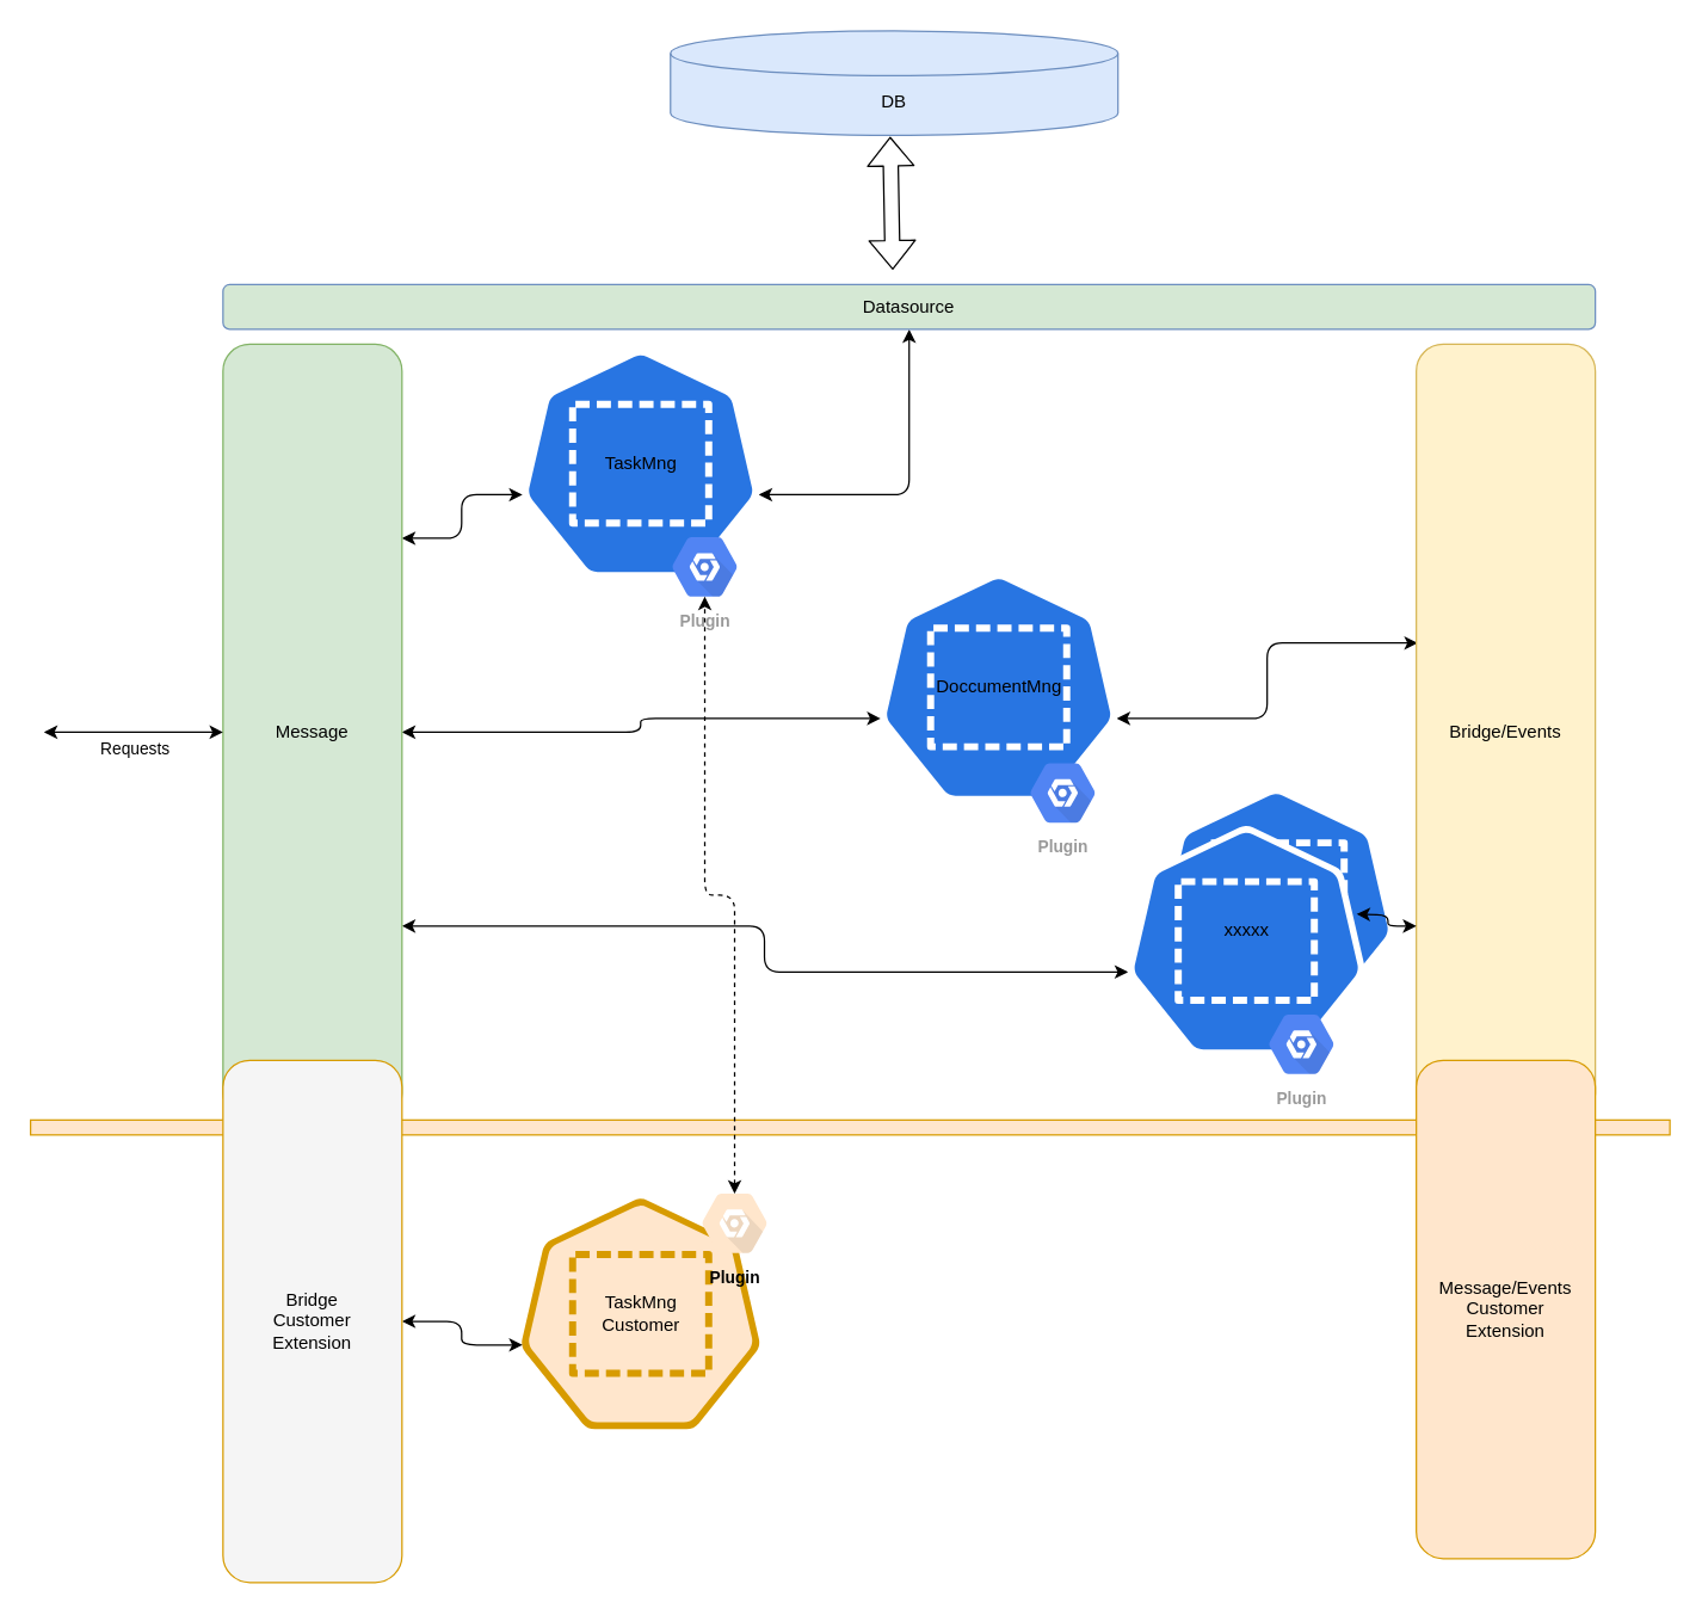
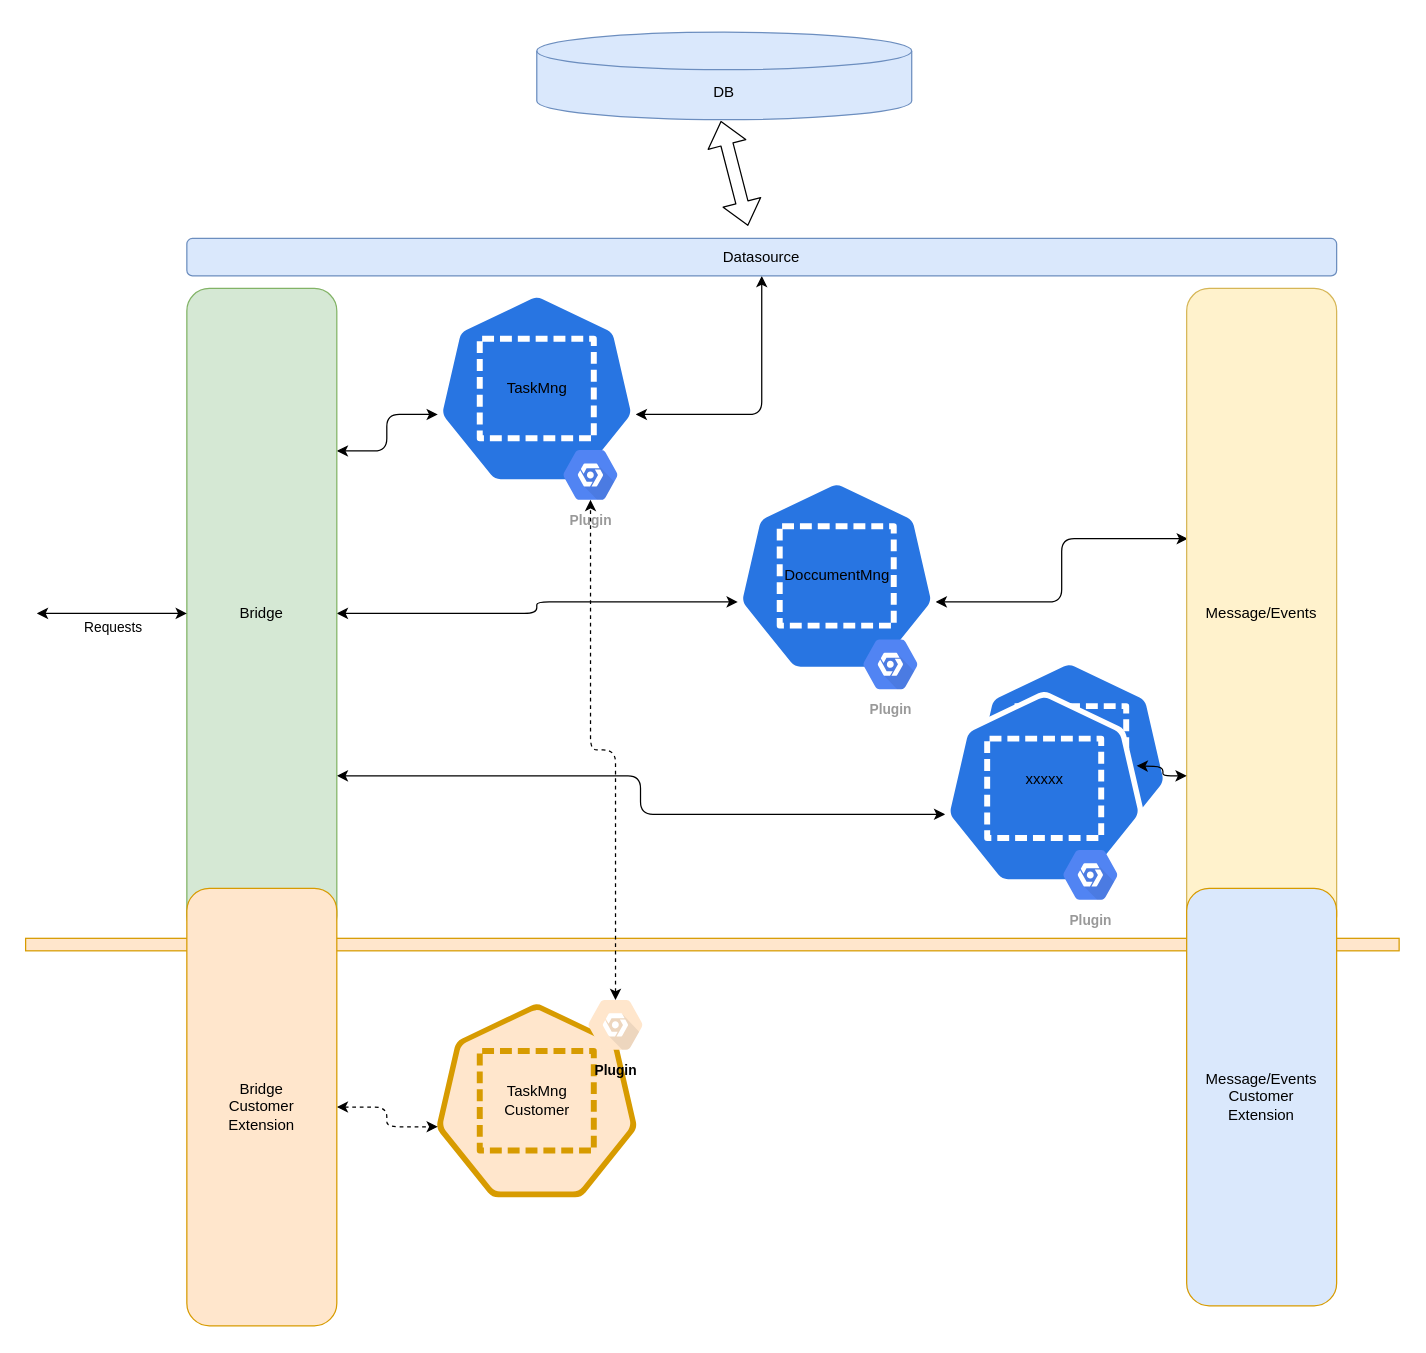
  <mxCell id="0" />
  <mxCell id="1" parent="0" />
  <mxCell id="2" value="&lt;div&gt;xxxxx&lt;/div&gt;&lt;div&gt;&lt;br&gt;&lt;/div&gt;" style="sketch=0;html=1;dashed=0;whitespace=wrap;fillColor=#2875E2;strokeColor=#ffffff;points=[[0.005,0.63,0],[0.1,0.2,0],[0.9,0.2,0],[0.5,0,0],[0.995,0.63,0],[0.72,0.99,0],[0.5,1,0],[0.28,0.99,0]];shape=mxgraph.kubernetes.icon;prIcon=ns" vertex="1" parent="1"><mxGeometry x="775" y="524" width="160" height="160" as="geometry" /></mxCell>
  <mxCell id="3" style="edgeStyle=orthogonalEdgeStyle;rounded=1;orthogonalLoop=1;jettySize=auto;html=1;exitX=0.995;exitY=0.63;exitDx=0;exitDy=0;exitPerimeter=0;startArrow=classic;startFill=1;" edge="1" parent="1" source="4" target="28"><mxGeometry relative="1" as="geometry" /></mxCell>
  <mxCell id="4" value="TaskMng" style="sketch=0;html=1;dashed=0;whitespace=wrap;fillColor=#2875E2;strokeColor=#ffffff;points=[[0.005,0.63,0],[0.1,0.2,0],[0.9,0.2,0],[0.5,0,0],[0.995,0.63,0],[0.72,0.99,0],[0.5,1,0],[0.28,0.99,0]];shape=mxgraph.kubernetes.icon;prIcon=ns" vertex="1" parent="1"><mxGeometry x="349" y="230" width="160" height="160" as="geometry" /></mxCell>
  <mxCell id="5" style="edgeStyle=orthogonalEdgeStyle;rounded=1;orthogonalLoop=1;jettySize=auto;html=1;exitX=0.995;exitY=0.63;exitDx=0;exitDy=0;exitPerimeter=0;entryX=0.008;entryY=0.385;entryDx=0;entryDy=0;entryPerimeter=0;startArrow=classic;startFill=1;" edge="1" parent="1" source="6" target="13"><mxGeometry relative="1" as="geometry" /></mxCell>
  <mxCell id="6" value="DoccumentMng" style="sketch=0;html=1;dashed=0;whitespace=wrap;fillColor=#2875E2;strokeColor=#ffffff;points=[[0.005,0.63,0],[0.1,0.2,0],[0.9,0.2,0],[0.5,0,0],[0.995,0.63,0],[0.72,0.99,0],[0.5,1,0],[0.28,0.99,0]];shape=mxgraph.kubernetes.icon;prIcon=ns" vertex="1" parent="1"><mxGeometry x="589" y="380" width="160" height="160" as="geometry" /></mxCell>
  <mxCell id="7" style="edgeStyle=orthogonalEdgeStyle;rounded=1;orthogonalLoop=1;jettySize=auto;html=1;exitX=1;exitY=0.25;exitDx=0;exitDy=0;entryX=0.005;entryY=0.63;entryDx=0;entryDy=0;entryPerimeter=0;startArrow=classic;startFill=1;" edge="1" parent="1" source="10" target="4"><mxGeometry relative="1" as="geometry" /></mxCell>
  <mxCell id="8" style="edgeStyle=orthogonalEdgeStyle;rounded=1;orthogonalLoop=1;jettySize=auto;html=1;exitX=1;exitY=0.5;exitDx=0;exitDy=0;entryX=0.005;entryY=0.63;entryDx=0;entryDy=0;entryPerimeter=0;startArrow=classic;startFill=1;" edge="1" parent="1" source="10" target="6"><mxGeometry relative="1" as="geometry" /></mxCell>
  <mxCell id="9" style="edgeStyle=orthogonalEdgeStyle;rounded=1;orthogonalLoop=1;jettySize=auto;html=1;exitX=1;exitY=0.75;exitDx=0;exitDy=0;entryX=0.005;entryY=0.63;entryDx=0;entryDy=0;entryPerimeter=0;startArrow=classic;startFill=1;" edge="1" parent="1" source="10" target="15"><mxGeometry relative="1" as="geometry"><mxPoint x="765.8" y="680.8" as="targetPoint" /></mxGeometry></mxCell>
- <mxCell id="10" value="Message" style="rounded=1;whiteSpace=wrap;html=1;fillColor=#d5e8d4;strokeColor=#82b366;" vertex="1" parent="1"><mxGeometry x="149" y="230" width="120" height="520" as="geometry" /></mxCell>
+ <mxCell id="10" value="Bridge" style="rounded=1;whiteSpace=wrap;html=1;fillColor=#d5e8d4;strokeColor=#82b366;" vertex="1" parent="1"><mxGeometry x="149" y="230" width="120" height="520" as="geometry" /></mxCell>
  <mxCell id="11" value="" style="endArrow=classic;html=1;rounded=0;entryX=0;entryY=0.5;entryDx=0;entryDy=0;startArrow=classic;startFill=1;" edge="1" parent="1" target="10"><mxGeometry width="50" height="50" relative="1" as="geometry"><mxPoint x="29" y="490" as="sourcePoint" /><mxPoint x="139" y="480" as="targetPoint" /></mxGeometry></mxCell>
  <mxCell id="12" value="&lt;div&gt;Requests&lt;/div&gt;" style="edgeLabel;html=1;align=center;verticalAlign=middle;resizable=0;points=[];" vertex="1" connectable="0" parent="11"><mxGeometry x="-0.415" y="-1" relative="1" as="geometry"><mxPoint x="25" y="9" as="offset" /></mxGeometry></mxCell>
- <mxCell id="13" value="Bridge/Events" style="rounded=1;whiteSpace=wrap;html=1;fillColor=#fff2cc;strokeColor=#d6b656;" vertex="1" parent="1"><mxGeometry x="949" y="230" width="120" height="520" as="geometry" /></mxCell>
+ <mxCell id="13" value="Message/Events" style="rounded=1;whiteSpace=wrap;html=1;fillColor=#fff2cc;strokeColor=#d6b656;" vertex="1" parent="1"><mxGeometry x="949" y="230" width="120" height="520" as="geometry" /></mxCell>
  <mxCell id="14" style="edgeStyle=orthogonalEdgeStyle;rounded=1;orthogonalLoop=1;jettySize=auto;html=1;exitX=0.9;exitY=0.2;exitDx=0;exitDy=0;exitPerimeter=0;entryX=0;entryY=0.75;entryDx=0;entryDy=0;startArrow=classic;startFill=1;" edge="1" parent="1" target="13"><mxGeometry relative="1" as="geometry"><mxPoint x="909" y="612" as="sourcePoint" /></mxGeometry></mxCell>
  <mxCell id="15" value="&lt;div&gt;xxxxx&lt;/div&gt;&lt;div&gt;&lt;br&gt;&lt;/div&gt;" style="sketch=0;html=1;dashed=0;whitespace=wrap;fillColor=#2875E2;strokeColor=#ffffff;points=[[0.005,0.63,0],[0.1,0.2,0],[0.9,0.2,0],[0.5,0,0],[0.995,0.63,0],[0.72,0.99,0],[0.5,1,0],[0.28,0.99,0]];shape=mxgraph.kubernetes.icon;prIcon=ns" vertex="1" parent="1"><mxGeometry x="755" y="550" width="160" height="160" as="geometry" /></mxCell>
  <mxCell id="16" value="&lt;div&gt;Plugin&lt;/div&gt;" style="sketch=0;html=1;fillColor=#5184F3;strokeColor=none;verticalAlign=top;labelPosition=center;verticalLabelPosition=bottom;align=center;spacingTop=-6;fontSize=11;fontStyle=1;fontColor=#999999;shape=mxgraph.gcp2.hexIcon;prIcon=placeholder" vertex="1" parent="1"><mxGeometry x="839" y="670" width="66" height="58.5" as="geometry" /></mxCell>
  <mxCell id="17" value="&lt;div&gt;Plugin&lt;/div&gt;" style="sketch=0;html=1;fillColor=#5184F3;strokeColor=none;verticalAlign=top;labelPosition=center;verticalLabelPosition=bottom;align=center;spacingTop=-6;fontSize=11;fontStyle=1;fontColor=#999999;shape=mxgraph.gcp2.hexIcon;prIcon=placeholder" vertex="1" parent="1"><mxGeometry x="679" y="501.5" width="66" height="58.5" as="geometry" /></mxCell>
  <mxCell id="18" value="&lt;div&gt;Plugin&lt;/div&gt;" style="sketch=0;html=1;fillColor=#5184F3;strokeColor=none;verticalAlign=top;labelPosition=center;verticalLabelPosition=bottom;align=center;spacingTop=-6;fontSize=11;fontStyle=1;fontColor=#999999;shape=mxgraph.gcp2.hexIcon;prIcon=placeholder" vertex="1" parent="1"><mxGeometry x="439" y="350" width="66" height="58.5" as="geometry" /></mxCell>
  <mxCell id="19" value="" style="rounded=0;whiteSpace=wrap;html=1;fillColor=#ffe6cc;strokeColor=#d79b00;" vertex="1" parent="1"><mxGeometry x="20" y="750" width="1099" height="10" as="geometry" /></mxCell>
  <mxCell id="20" value="&lt;div&gt;TaskMng&lt;/div&gt;&lt;div&gt;Customer&lt;br&gt;&lt;/div&gt;" style="sketch=0;html=1;dashed=0;whitespace=wrap;fillColor=#ffe6cc;strokeColor=#d79b00;points=[[0.005,0.63,0],[0.1,0.2,0],[0.9,0.2,0],[0.5,0,0],[0.995,0.63,0],[0.72,0.99,0],[0.5,1,0],[0.28,0.99,0]];shape=mxgraph.kubernetes.icon;prIcon=ns" vertex="1" parent="1"><mxGeometry x="349" y="800" width="160" height="160" as="geometry" /></mxCell>
  <mxCell id="21" style="edgeStyle=orthogonalEdgeStyle;rounded=1;orthogonalLoop=1;jettySize=auto;html=1;exitX=0.5;exitY=0.16;exitDx=0;exitDy=0;exitPerimeter=0;entryX=0.5;entryY=0.84;entryDx=0;entryDy=0;entryPerimeter=0;startArrow=classic;startFill=1;dashed=1;" edge="1" parent="1" source="22" target="18"><mxGeometry relative="1" as="geometry" /></mxCell>
  <mxCell id="22" value="&lt;div&gt;Plugin&lt;/div&gt;" style="sketch=0;html=1;fillColor=#ffe6cc;strokeColor=#d79b00;verticalAlign=top;labelPosition=center;verticalLabelPosition=bottom;align=center;spacingTop=-6;fontSize=11;fontStyle=1;shape=mxgraph.gcp2.hexIcon;prIcon=placeholder" vertex="1" parent="1"><mxGeometry x="459" y="790" width="66" height="58.5" as="geometry" /></mxCell>
- <mxCell id="23" style="edgeStyle=orthogonalEdgeStyle;rounded=1;orthogonalLoop=1;jettySize=auto;html=1;exitX=1;exitY=0.5;exitDx=0;exitDy=0;entryX=0.005;entryY=0.63;entryDx=0;entryDy=0;entryPerimeter=0;startArrow=classic;startFill=1;" edge="1" parent="1" source="24" target="20"><mxGeometry relative="1" as="geometry" /></mxCell>
- <mxCell id="24" value="&lt;div&gt;Bridge &lt;br&gt;&lt;/div&gt;&lt;div&gt;Customer &lt;br&gt;&lt;/div&gt;&lt;div&gt;Extension&lt;/div&gt;" style="rounded=1;whiteSpace=wrap;html=1;fillColor=#f5f5f5;strokeColor=#d79b00;" vertex="1" parent="1"><mxGeometry x="149" y="710" width="120" height="350" as="geometry" /></mxCell>
- <mxCell id="25" value="&lt;div&gt;Message/Events&lt;/div&gt;&lt;div&gt;Customer &lt;br&gt;&lt;/div&gt;&lt;div&gt;Extension&lt;br&gt;&lt;/div&gt;" style="rounded=1;whiteSpace=wrap;html=1;fillColor=#ffe6cc;strokeColor=#d79b00;" vertex="1" parent="1"><mxGeometry x="949" y="710" width="120" height="334" as="geometry" /></mxCell>
- <mxCell id="26" value="DB" style="shape=cylinder3;whiteSpace=wrap;html=1;boundedLbl=1;backgroundOutline=1;size=15;fillColor=#dae8fc;strokeColor=#6c8ebf;" vertex="1" parent="1"><mxGeometry x="449" y="20" width="300" height="70" as="geometry" /></mxCell>
+ <mxCell id="23" style="edgeStyle=orthogonalEdgeStyle;rounded=1;orthogonalLoop=1;jettySize=auto;html=1;exitX=1;exitY=0.5;exitDx=0;exitDy=0;entryX=0.005;entryY=0.63;entryDx=0;entryDy=0;entryPerimeter=0;startArrow=classic;startFill=1;dashed=1;" edge="1" parent="1" source="24" target="20"><mxGeometry relative="1" as="geometry" /></mxCell>
+ <mxCell id="24" value="&lt;div&gt;Bridge &lt;br&gt;&lt;/div&gt;&lt;div&gt;Customer &lt;br&gt;&lt;/div&gt;&lt;div&gt;Extension&lt;/div&gt;" style="rounded=1;whiteSpace=wrap;html=1;fillColor=#ffe6cc;strokeColor=#d79b00;" vertex="1" parent="1"><mxGeometry x="149" y="710" width="120" height="350" as="geometry" /></mxCell>
+ <mxCell id="25" value="&lt;div&gt;Message/Events&lt;/div&gt;&lt;div&gt;Customer &lt;br&gt;&lt;/div&gt;&lt;div&gt;Extension&lt;br&gt;&lt;/div&gt;" style="rounded=1;whiteSpace=wrap;html=1;fillColor=#dae8fc;strokeColor=#d79b00;" vertex="1" parent="1"><mxGeometry x="949" y="710" width="120" height="334" as="geometry" /></mxCell>
+ <mxCell id="26" value="DB" style="shape=cylinder3;whiteSpace=wrap;html=1;boundedLbl=1;backgroundOutline=1;size=15;fillColor=#dae8fc;strokeColor=#6c8ebf;" vertex="1" parent="1"><mxGeometry x="429" y="25" width="300" height="70" as="geometry" /></mxCell>
  <mxCell id="27" value="" style="shape=flexArrow;endArrow=classic;startArrow=classic;html=1;rounded=1;entryX=0.491;entryY=1.013;entryDx=0;entryDy=0;entryPerimeter=0;" edge="1" parent="1" target="26"><mxGeometry width="100" height="100" relative="1" as="geometry"><mxPoint x="598" y="180" as="sourcePoint" /><mxPoint x="859" y="400" as="targetPoint" /></mxGeometry></mxCell>
- <mxCell id="28" value="Datasource" style="rounded=1;whiteSpace=wrap;html=1;fillColor=#d5e8d4;strokeColor=#6c8ebf;" vertex="1" parent="1"><mxGeometry x="149" width="920" height="30" as="geometry" y="190" /></mxCell>
+ <mxCell id="28" value="Datasource" style="rounded=1;whiteSpace=wrap;html=1;fillColor=#dae8fc;strokeColor=#6c8ebf;" vertex="1" parent="1"><mxGeometry x="149" width="920" height="30" as="geometry" y="190" /></mxCell>
